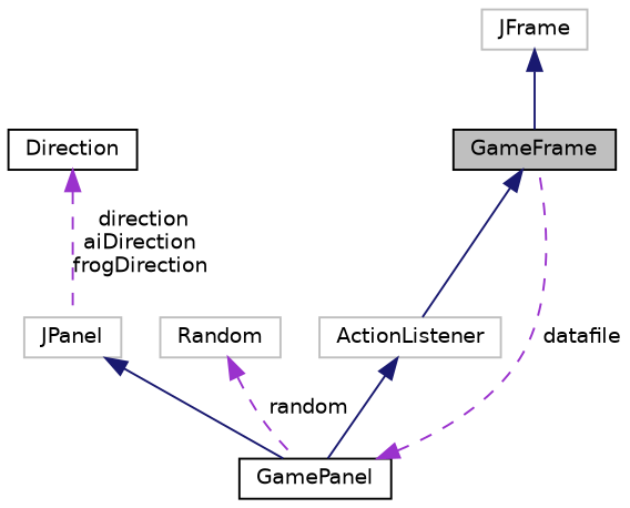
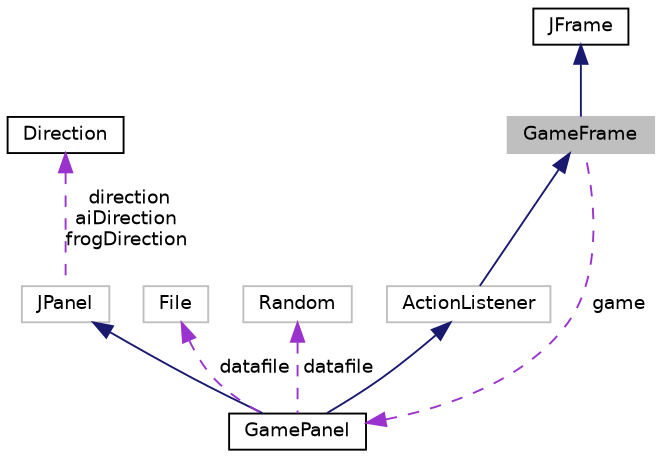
  digraph {
    node [color=grey75 fillcolor=white fontname=Helvetica fontsize=10 shape=record style=filled]
    edge [color=midnightblue dir=back fontname=Helvetica fontsize=10 labelfontname=Helvetica labelfontsize=10 style=solid]
-   n1 [color=black fillcolor=grey75 fontcolor=black height=0.2 label=GameFrame width=0.4]
+   n1 [fillcolor=grey75 fontcolor=black height=0.2 label=GameFrame width=0.4]
    n2 [height=0.2 label=ActionListener width=0.4]
-   n3 [height=0.2 label=JFrame width=0.4]
+   n3 [color=black height=0.2 label=JFrame width=0.4]
    n4 [color=black height=0.2 label=GamePanel width=0.4]
    n5 [height=0.2 label=JPanel width=0.4]
    n6 [color=black height=0.2 label=Direction width=0.4]
+   n7 [height=0.2 label=File width=0.4]
    n8 [height=0.2 label=Random width=0.4]
    n1 -> n2
    n2 -> n4
    n3 -> n1
-   n4 -> n1 [color=darkorchid3 label=" datafile" style=dashed]
+   n4 -> n1 [color=darkorchid3 label=" game" style=dashed]
    n5 -> n4
    n6 -> n5 [color=darkorchid3 label=" direction\naiDirection\nfrogDirection" style=dashed]
-   n8 -> n4 [color=darkorchid3 label=" random" style=dashed]
+   n7 -> n4 [color=darkorchid3 label=" datafile" style=dashed]
+   n8 -> n4 [color=darkorchid3 label=" datafile" style=dashed]
  }
